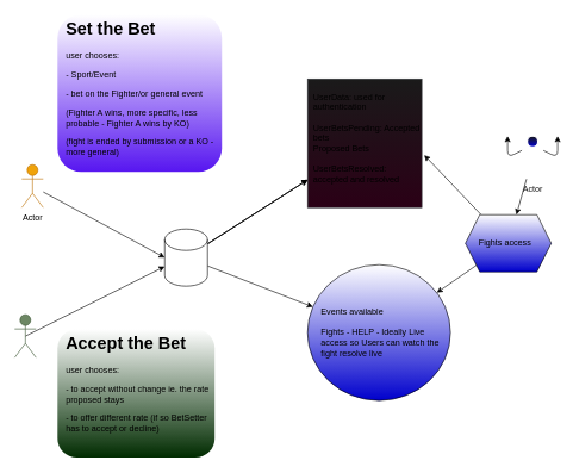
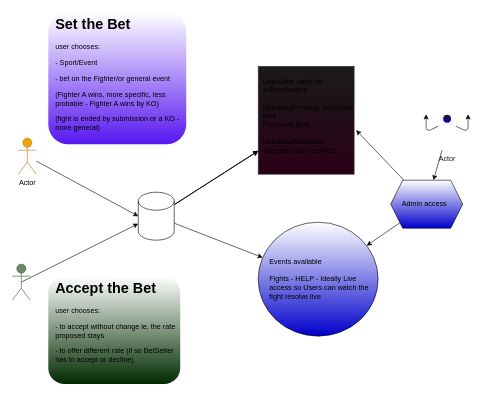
  <mxCell id="0" />
  <mxCell id="1" parent="0" />
  <mxCell id="2" style="edgeStyle=none;html=1;exitX=0.5;exitY=0.5;exitDx=0;exitDy=0;exitPerimeter=0;entryX=0;entryY=0;entryDx=0;entryDy=52.5;entryPerimeter=0;" parent="1" source="3" target="10" edge="1"><mxGeometry relative="1" as="geometry" /></mxCell>
  <mxCell id="3" value="Actor" style="shape=umlActor;verticalLabelPosition=bottom;verticalAlign=top;html=1;outlineConnect=0;fillColor=#6d8764;fontColor=#ffffff;strokeColor=#3A5431;direction=east;" parent="1" vertex="1"><mxGeometry x="20" y="440" width="30" height="60" as="geometry" /></mxCell>
  <mxCell id="4" style="edgeStyle=none;html=1;entryX=0;entryY=0.5;entryDx=0;entryDy=0;entryPerimeter=0;" parent="1" source="5" target="10" edge="1"><mxGeometry relative="1" as="geometry" /></mxCell>
  <mxCell id="5" value="Actor" style="shape=umlActor;verticalLabelPosition=bottom;verticalAlign=top;html=1;outlineConnect=0;fillColor=#f0a30a;fontColor=#000000;strokeColor=#BD7000;" parent="1" vertex="1"><mxGeometry x="30" y="230" width="30" height="60" as="geometry" /></mxCell>
  <mxCell id="6" value="" style="edgeStyle=none;html=1;" parent="1" source="10" target="13" edge="1"><mxGeometry relative="1" as="geometry" /></mxCell>
  <mxCell id="7" value="" style="edgeStyle=none;html=1;" parent="1" source="10" target="13" edge="1"><mxGeometry relative="1" as="geometry" /></mxCell>
  <mxCell id="8" value="" style="edgeStyle=none;html=1;" parent="1" source="10" target="13" edge="1"><mxGeometry relative="1" as="geometry" /></mxCell>
  <mxCell id="9" value="" style="edgeStyle=none;html=1;" parent="1" source="10" target="14" edge="1"><mxGeometry relative="1" as="geometry" /></mxCell>
  <mxCell id="10" value="" style="shape=cylinder3;whiteSpace=wrap;html=1;boundedLbl=1;backgroundOutline=1;size=15;" parent="1" vertex="1"><mxGeometry x="230" y="320" width="60" height="80" as="geometry" /></mxCell>
  <mxCell id="11" value="&lt;h1&gt;Set the Bet&lt;/h1&gt;&lt;p&gt;user chooses:&lt;/p&gt;&lt;p&gt;- Sport/Event&lt;/p&gt;&lt;p&gt;- bet on the Fighter/or general event&lt;/p&gt;&lt;p&gt;(Fighter A wins, more specific, less probable - Fighter A wins by KO)&lt;/p&gt;&lt;p&gt;(fight is ended by submission or a KO - more general)&lt;/p&gt;&lt;p&gt;&lt;br&gt;&lt;/p&gt;" style="text;html=1;spacing=5;spacingTop=-20;whiteSpace=wrap;overflow=hidden;rounded=1;strokeWidth=2;perimeterSpacing=1;fillColor=default;gradientColor=#5716F0;movable=1;resizable=1;rotatable=1;deletable=1;editable=1;connectable=1;spacingLeft=7;" parent="1" vertex="1"><mxGeometry x="80" y="20" width="230" height="220" as="geometry" /></mxCell>
  <mxCell id="12" value="&lt;h1&gt;Accept the Bet&lt;/h1&gt;&lt;p&gt;user chooses:&lt;/p&gt;&lt;p&gt;- to accept without change ie. the rate proposed stays&lt;/p&gt;&lt;p&gt;- to offer different rate (if so BetSetter has to accept or decline)&lt;/p&gt;&lt;p&gt;&lt;br&gt;&lt;/p&gt;" style="text;html=1;spacing=5;spacingTop=-20;whiteSpace=wrap;overflow=hidden;rounded=1;strokeWidth=2;perimeterSpacing=1;fillColor=default;gradientColor=#002B00;spacingLeft=7;" parent="1" vertex="1"><mxGeometry x="80" y="460" width="220" height="180" as="geometry" /></mxCell>
  <mxCell id="13" value="UserData: used for authentication&lt;br&gt;&lt;br&gt;UserBetsPending: Accepted bets&lt;br&gt;Proposed Bets&lt;br&gt;&lt;br&gt;UserBetsResolved: accepted and resolved&lt;br&gt;&lt;br&gt;" style="whiteSpace=wrap;html=1;fillColor=#1A1A1A;strokeColor=#36393d;gradientColor=#2B0016;align=left;spacingLeft=6;" parent="1" vertex="1"><mxGeometry x="430" y="110" width="160" height="180" as="geometry" /></mxCell>
  <mxCell id="14" value="Events available&lt;br&gt;&lt;br&gt;Fights - HELP - Ideally Live access so Users can watch the fight resolve live&amp;nbsp;" style="ellipse;whiteSpace=wrap;html=1;align=left;spacingLeft=17;gradientColor=#0000CC;" parent="1" vertex="1"><mxGeometry x="430" y="370" width="200" height="190" as="geometry" /></mxCell>
  <mxCell id="15" style="edgeStyle=none;html=1;" parent="1" source="17" target="14" edge="1"><mxGeometry relative="1" as="geometry" /></mxCell>
  <mxCell id="16" style="edgeStyle=none;html=1;entryX=1.021;entryY=0.592;entryDx=0;entryDy=0;entryPerimeter=0;" parent="1" source="17" target="13" edge="1"><mxGeometry relative="1" as="geometry" /></mxCell>
- <mxCell id="17" value="Fights access&amp;nbsp;" style="shape=hexagon;perimeter=hexagonPerimeter2;whiteSpace=wrap;html=1;fixedSize=1;align=left;spacingLeft=17;gradientColor=#0000CC;" parent="1" vertex="1"><mxGeometry x="651" y="300" width="120" height="80" as="geometry" /></mxCell>
+ <mxCell id="17" value="Admin access&amp;nbsp;" style="shape=hexagon;perimeter=hexagonPerimeter2;whiteSpace=wrap;html=1;fixedSize=1;align=left;spacingLeft=17;gradientColor=#0000CC;" parent="1" vertex="1"><mxGeometry x="651" y="300" width="120" height="80" as="geometry" /></mxCell>
  <mxCell id="18" value="" style="edgeStyle=none;html=1;" parent="1" source="21" target="17" edge="1"><mxGeometry relative="1" as="geometry" /></mxCell>
  <mxCell id="19" style="edgeStyle=none;html=1;exitX=1;exitY=0.333;exitDx=0;exitDy=0;exitPerimeter=0;fontColor=#1A1A1A;" parent="1" source="21" edge="1"><mxGeometry relative="1" as="geometry"><mxPoint x="780" y="190" as="targetPoint" /><Array as="points"><mxPoint x="780" y="220" /></Array></mxGeometry></mxCell>
  <mxCell id="20" style="edgeStyle=none;html=1;exitX=0;exitY=0.333;exitDx=0;exitDy=0;exitPerimeter=0;fontColor=#1A1A1A;" parent="1" source="21" edge="1"><mxGeometry relative="1" as="geometry"><mxPoint x="710" y="190" as="targetPoint" /><Array as="points"><mxPoint x="710" y="220" /></Array></mxGeometry></mxCell>
  <mxCell id="21" value="Actor" style="shape=umlActor;verticalLabelPosition=bottom;verticalAlign=top;html=1;outlineConnect=0;rounded=1;strokeWidth=2;fillColor=#1A1A1A;gradientColor=#0000CC;strokeColor=#FFFFFF;fontColor=#1A1A1A;" parent="1" vertex="1"><mxGeometry x="730" y="190" width="30" height="60" as="geometry" /></mxCell>
